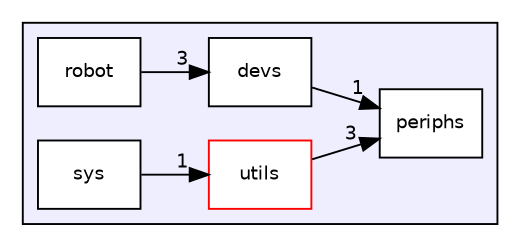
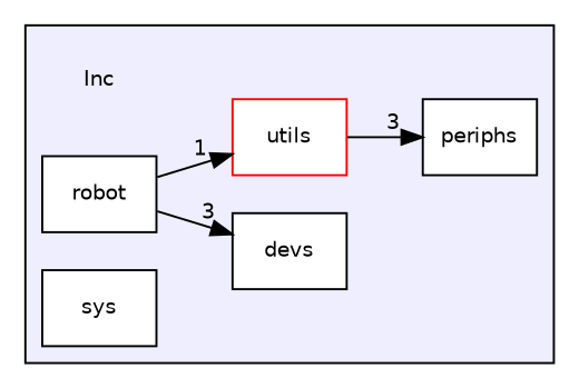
  digraph {
    compound=true
    rankdir=LR
    node [fontname=Helvetica fontsize=10 shape=box color=black fillcolor=white style=filled]
    edge [headlabel=1 labeldistance=1.5 labelfontname=Helvetica labelfontsize=10]
+   n1 [label=Inc shape=plaintext color="" fillcolor="" style=""]
    n2 [label=devs]
    n3 [label=periphs]
    n4 [label=robot]
    n5 [label=sys]
    n6 [color=red label=utils]
    subgraph cluster_1 {
      bgcolor="#eeeeff"
      pencolor=black
+     n1
      n2
      n3
      n4
      n5
      n6
    }
-   n2 -> n3
    n4 -> n2 [headlabel=3]
-   n5 -> n6
+   n4 -> n6
    n6 -> n3 [headlabel=3]
  }
